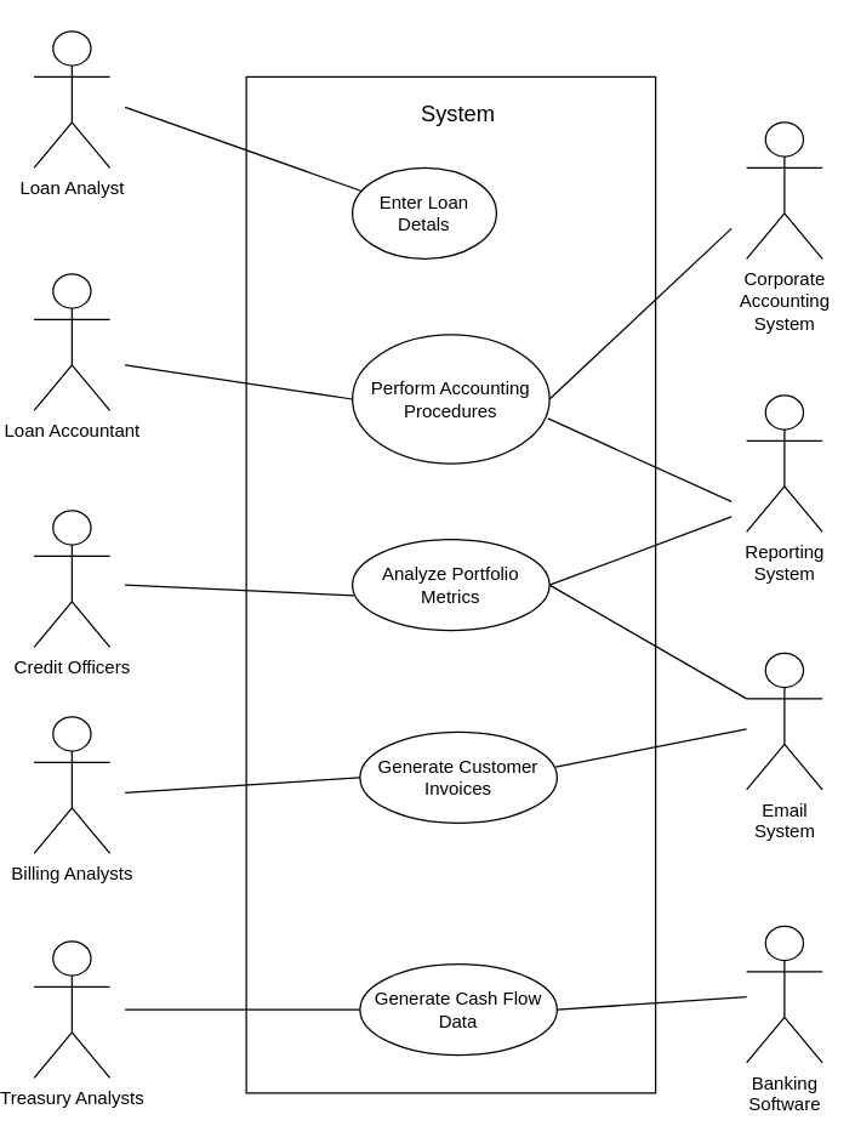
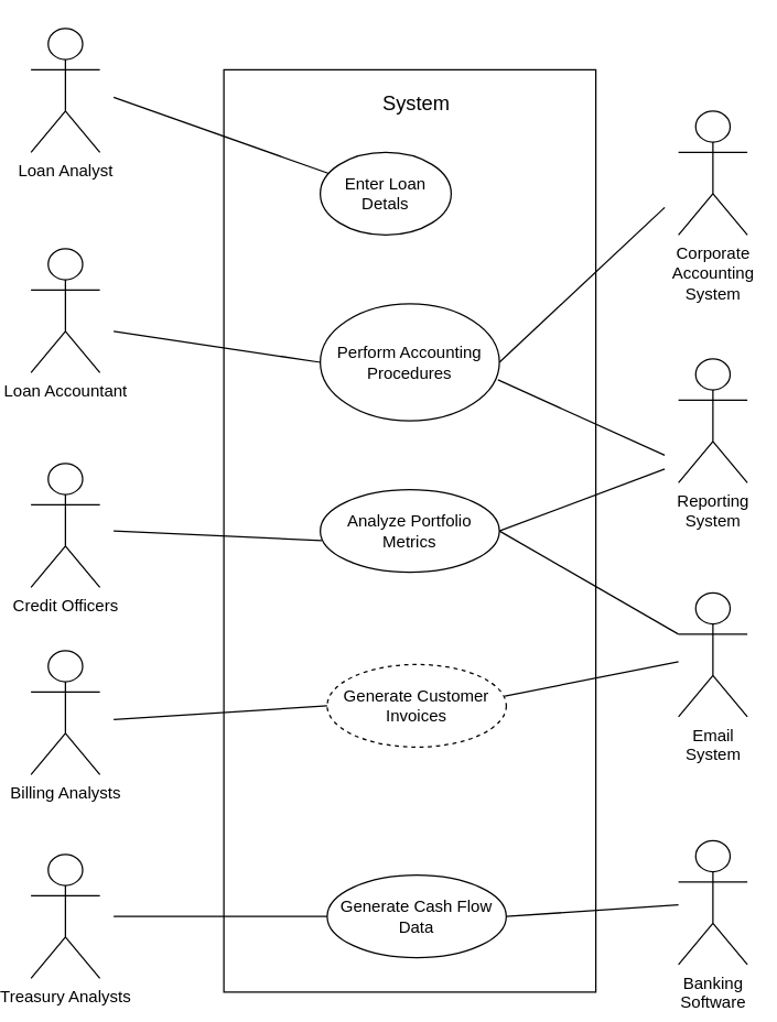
  <mxCell id="0" />
  <mxCell id="1" parent="0" />
  <mxCell id="2" value="" style="rounded=0;whiteSpace=wrap;html=1;" parent="1" vertex="1"><mxGeometry x="160" y="50" width="270" height="670" as="geometry" /></mxCell>
  <mxCell id="3" value="&lt;span style=&quot;line-height: 107%;&quot;&gt;&lt;font&gt;Loan Analyst&lt;/font&gt;&lt;/span&gt;" style="shape=umlActor;verticalLabelPosition=bottom;verticalAlign=top;html=1;outlineConnect=0;" parent="1" vertex="1"><mxGeometry x="20" y="20" width="50" height="90" as="geometry" /></mxCell>
  <mxCell id="4" value="Loan Accountant" style="shape=umlActor;verticalLabelPosition=bottom;verticalAlign=top;html=1;outlineConnect=0;" parent="1" vertex="1"><mxGeometry x="20" y="180" width="50" height="90" as="geometry" /></mxCell>
  <mxCell id="5" value="Billing Analysts" style="shape=umlActor;verticalLabelPosition=bottom;verticalAlign=top;html=1;outlineConnect=0;" parent="1" vertex="1"><mxGeometry x="20" y="472" width="50" height="90" as="geometry" /></mxCell>
  <mxCell id="6" value="&lt;span style=&quot;font-size:11.0pt;line-height:107%;&lt;br/&gt;font-family:&amp;quot;Aptos&amp;quot;,sans-serif;mso-ascii-theme-font:minor-latin;mso-fareast-font-family:&lt;br/&gt;Aptos;mso-fareast-theme-font:minor-latin;mso-hansi-theme-font:minor-latin;&lt;br/&gt;mso-bidi-font-family:&amp;quot;Times New Roman&amp;quot;;mso-bidi-theme-font:minor-bidi;&lt;br/&gt;mso-ansi-language:EN-US;mso-fareast-language:EN-US;mso-bidi-language:AR-SA&quot;&gt;System&lt;/span&gt;" style="text;html=1;align=center;verticalAlign=middle;whiteSpace=wrap;rounded=0;" parent="1" vertex="1"><mxGeometry x="270" y="60" width="60" height="30" as="geometry" /></mxCell>
  <mxCell id="7" value="Corporate&lt;div&gt;Accounting&lt;/div&gt;&lt;div&gt;System&lt;/div&gt;" style="shape=umlActor;verticalLabelPosition=bottom;verticalAlign=top;html=1;outlineConnect=0;" parent="1" vertex="1"><mxGeometry x="490" y="80" width="50" height="90" as="geometry" /></mxCell>
  <mxCell id="8" value="Email&lt;br&gt;System" style="shape=umlActor;verticalLabelPosition=bottom;verticalAlign=top;html=1;outlineConnect=0;" parent="1" vertex="1"><mxGeometry x="490" y="430" width="50" height="90" as="geometry" /></mxCell>
  <mxCell id="9" value="Reporting&lt;div&gt;System&lt;/div&gt;" style="shape=umlActor;verticalLabelPosition=bottom;verticalAlign=top;html=1;outlineConnect=0;" parent="1" vertex="1"><mxGeometry x="490" y="260" width="50" height="90" as="geometry" /></mxCell>
  <mxCell id="10" value="Enter Loan Detals" style="ellipse;whiteSpace=wrap;html=1;" parent="1" vertex="1"><mxGeometry x="230" y="110" width="95" height="60" as="geometry" /></mxCell>
  <mxCell id="11" value="Perform Accounting Procedures" style="ellipse;whiteSpace=wrap;html=1;" parent="1" vertex="1"><mxGeometry x="230" y="220" width="130" height="85" as="geometry" /></mxCell>
  <mxCell id="12" value="Analyze Portfolio Metrics" style="ellipse;whiteSpace=wrap;html=1;" parent="1" vertex="1"><mxGeometry x="230" y="355" width="130" height="60" as="geometry" /></mxCell>
- <mxCell id="13" value="Generate Customer Invoices" style="ellipse;whiteSpace=wrap;html=1;" parent="1" vertex="1"><mxGeometry x="235" y="482" width="130" height="60" as="geometry" /></mxCell>
+ <mxCell id="13" value="Generate Customer Invoices" style="ellipse;whiteSpace=wrap;html=1;dashed=1;" parent="1" vertex="1"><mxGeometry x="235" y="482" width="130" height="60" as="geometry" /></mxCell>
  <mxCell id="14" value="Generate Cash Flow Data" style="ellipse;whiteSpace=wrap;html=1;" parent="1" vertex="1"><mxGeometry x="235" y="635" width="130" height="60" as="geometry" /></mxCell>
  <mxCell id="15" value="Treasury Analysts" style="shape=umlActor;verticalLabelPosition=bottom;verticalAlign=top;html=1;outlineConnect=0;" parent="1" vertex="1"><mxGeometry x="20" y="620" width="50" height="90" as="geometry" /></mxCell>
  <mxCell id="16" value="Credit Officers" style="shape=umlActor;verticalLabelPosition=bottom;verticalAlign=top;html=1;outlineConnect=0;" parent="1" vertex="1"><mxGeometry x="20" y="336" width="50" height="90" as="geometry" /></mxCell>
  <mxCell id="17" value="" style="endArrow=none;html=1;rounded=0;" parent="1" target="10" edge="1"><mxGeometry width="50" height="50" relative="1" as="geometry"><mxPoint x="80" y="70" as="sourcePoint" /><mxPoint x="360" y="400" as="targetPoint" /></mxGeometry></mxCell>
  <mxCell id="18" value="" style="endArrow=none;html=1;rounded=0;entryX=0;entryY=0.5;entryDx=0;entryDy=0;" parent="1" target="11" edge="1"><mxGeometry width="50" height="50" relative="1" as="geometry"><mxPoint x="80" y="240" as="sourcePoint" /><mxPoint x="252" y="133" as="targetPoint" /></mxGeometry></mxCell>
  <mxCell id="19" value="" style="endArrow=none;html=1;rounded=0;exitX=1;exitY=0.5;exitDx=0;exitDy=0;" parent="1" source="11" edge="1"><mxGeometry width="50" height="50" relative="1" as="geometry"><mxPoint x="500" y="230" as="sourcePoint" /><mxPoint x="480" y="150" as="targetPoint" /></mxGeometry></mxCell>
  <mxCell id="20" value="" style="endArrow=none;html=1;rounded=0;exitX=0.992;exitY=0.65;exitDx=0;exitDy=0;exitPerimeter=0;jumpStyle=arc;" parent="1" source="11" edge="1"><mxGeometry width="50" height="50" relative="1" as="geometry"><mxPoint x="370" y="260" as="sourcePoint" /><mxPoint x="480" y="330" as="targetPoint" /></mxGeometry></mxCell>
  <mxCell id="21" value="" style="endArrow=none;html=1;rounded=0;entryX=0;entryY=0.5;entryDx=0;entryDy=0;" parent="1" target="13" edge="1"><mxGeometry width="50" height="50" relative="1" as="geometry"><mxPoint x="80" y="522" as="sourcePoint" /><mxPoint x="980" y="112" as="targetPoint" /></mxGeometry></mxCell>
  <mxCell id="22" value="" style="endArrow=none;html=1;rounded=0;jumpStyle=arc;exitX=0.992;exitY=0.383;exitDx=0;exitDy=0;exitPerimeter=0;" parent="1" source="13" edge="1" target="8"><mxGeometry width="50" height="50" relative="1" as="geometry"><mxPoint x="830" y="232" as="sourcePoint" /><mxPoint x="490" y="452" as="targetPoint" /></mxGeometry></mxCell>
  <mxCell id="23" value="" style="endArrow=none;html=1;rounded=0;entryX=0.008;entryY=0.617;entryDx=0;entryDy=0;entryPerimeter=0;" parent="1" target="12" edge="1"><mxGeometry width="50" height="50" relative="1" as="geometry"><mxPoint x="80" y="385" as="sourcePoint" /><mxPoint x="240" y="370" as="targetPoint" /></mxGeometry></mxCell>
  <mxCell id="24" value="" style="endArrow=none;html=1;rounded=0;entryX=0;entryY=0.5;entryDx=0;entryDy=0;" parent="1" target="14" edge="1"><mxGeometry width="50" height="50" relative="1" as="geometry"><mxPoint x="80" y="665" as="sourcePoint" /><mxPoint x="241" y="627" as="targetPoint" /></mxGeometry></mxCell>
  <mxCell id="25" value="" style="endArrow=none;html=1;rounded=0;exitX=1;exitY=0.5;exitDx=0;exitDy=0;" edge="1" parent="1" source="12"><mxGeometry width="50" height="50" relative="1" as="geometry"><mxPoint x="370" y="470" as="sourcePoint" /><mxPoint x="480" y="340" as="targetPoint" /></mxGeometry></mxCell>
  <mxCell id="26" value="" style="endArrow=none;html=1;rounded=0;exitX=1;exitY=0.5;exitDx=0;exitDy=0;entryX=0;entryY=0.333;entryDx=0;entryDy=0;entryPerimeter=0;" edge="1" parent="1" source="12" target="8"><mxGeometry width="50" height="50" relative="1" as="geometry"><mxPoint x="370" y="395" as="sourcePoint" /><mxPoint x="500" y="420" as="targetPoint" /></mxGeometry></mxCell>
  <mxCell id="27" value="Banking&lt;div&gt;Software&lt;/div&gt;" style="shape=umlActor;verticalLabelPosition=bottom;verticalAlign=top;html=1;outlineConnect=0;" vertex="1" parent="1"><mxGeometry x="490" y="610" width="50" height="90" as="geometry" /></mxCell>
  <mxCell id="28" value="" style="endArrow=none;html=1;rounded=0;exitX=1;exitY=0.5;exitDx=0;exitDy=0;" edge="1" parent="1" source="14" target="27"><mxGeometry width="50" height="50" relative="1" as="geometry"><mxPoint x="90" y="675" as="sourcePoint" /><mxPoint x="245" y="675" as="targetPoint" /></mxGeometry></mxCell>
